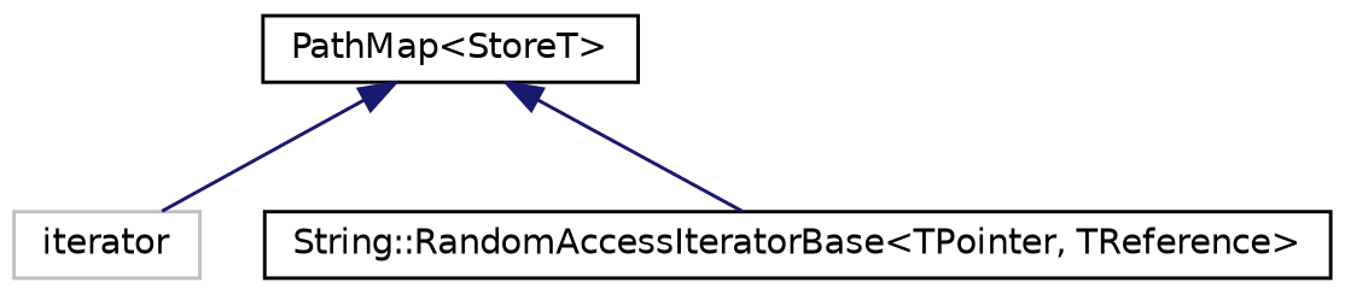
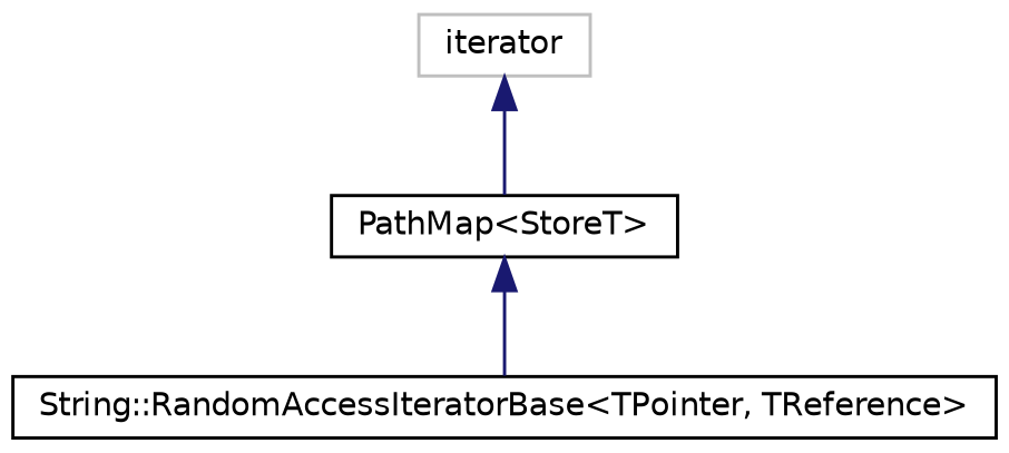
  digraph {
    rankdir=TB
    node [color=black fillcolor=white fontname=Helvetica fontsize=10 shape=record style=filled]
    edge [color=midnightblue dir=back fontname=Helvetica fontsize=10 labelfontname=Helvetica labelfontsize=10 style=solid]
    n1 [color=grey75 height=0.2 label=iterator width=0.4]
    n2 [height=0.2 label="PathMap\<StoreT\>" width=0.4]
    n3 [height=0.2 label="String::RandomAccessIteratorBase\<TPointer, TReference\>" width=0.4]
-   n2 -> n1
+   n1 -> n2
    n2 -> n3
  }
